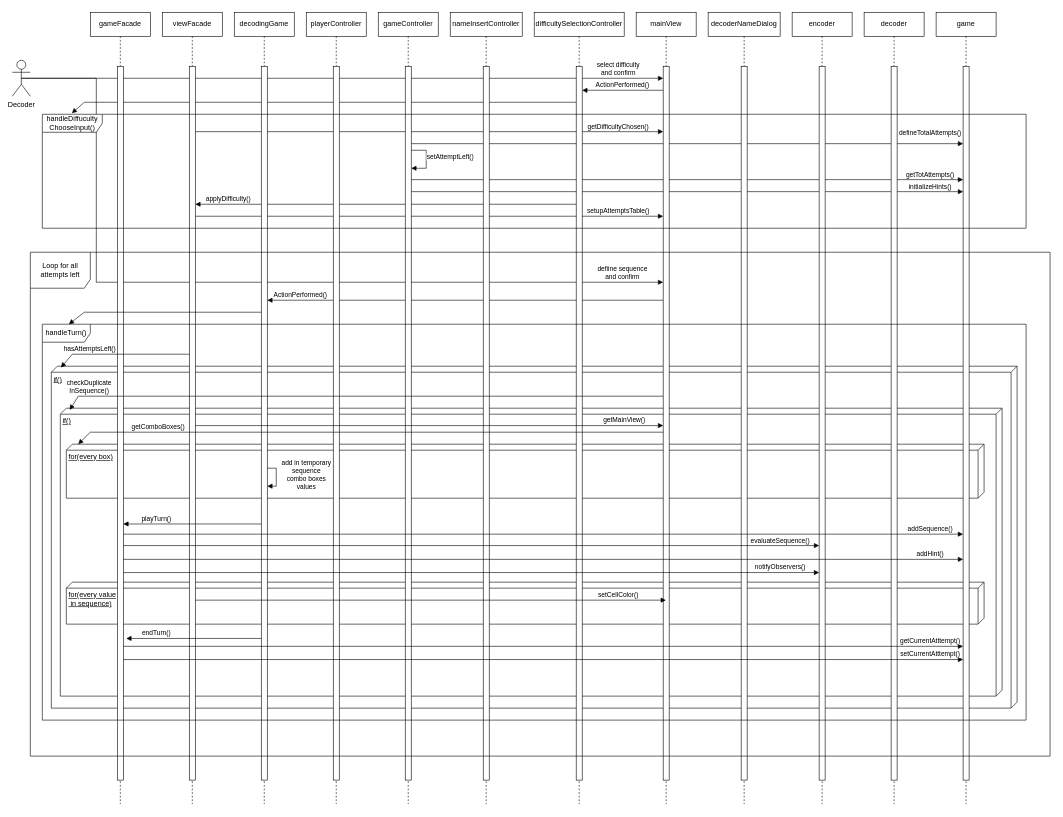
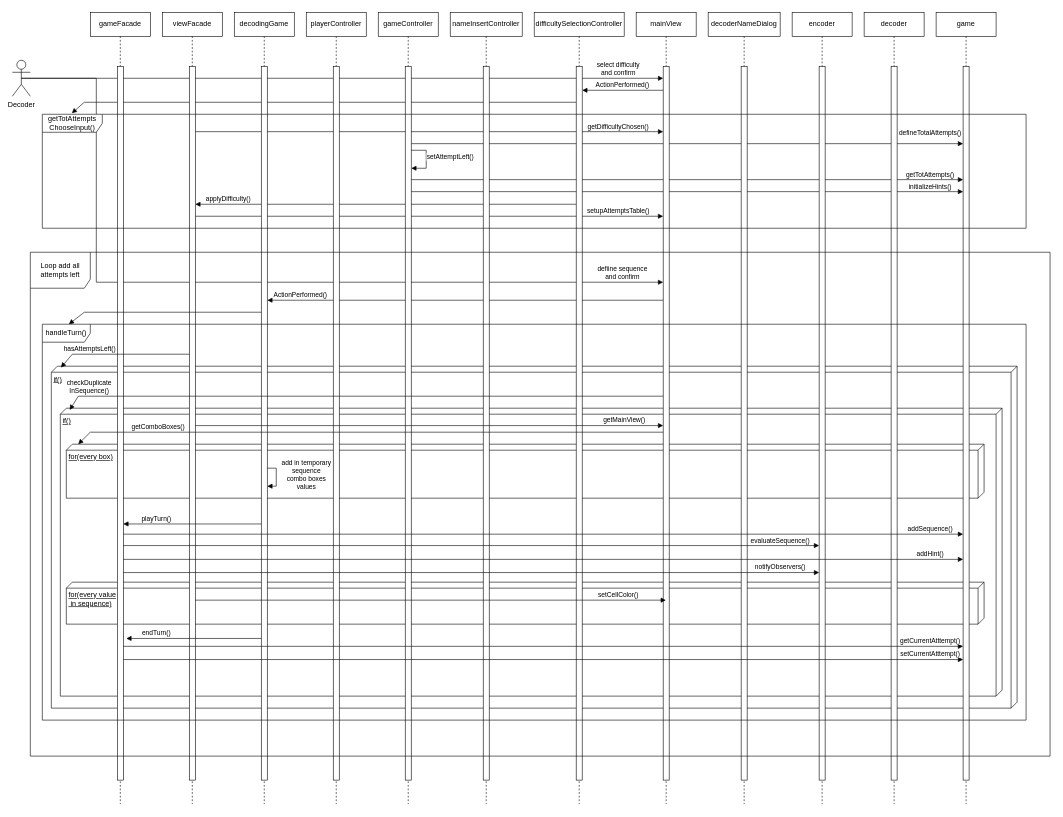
  <mxCell id="0" />
  <mxCell id="1" parent="0" />
  <mxCell id="2" value="if()" style="verticalAlign=top;align=left;spacingTop=8;spacingLeft=2;spacingRight=12;shape=cube;size=10;direction=south;fontStyle=4;html=1;whiteSpace=wrap;" parent="1" vertex="1"><mxGeometry x="85" y="610" width="1610" height="570" as="geometry" /></mxCell>
  <mxCell id="3" value="if()" style="verticalAlign=top;align=left;spacingTop=8;spacingLeft=2;spacingRight=12;shape=cube;size=10;direction=south;fontStyle=4;html=1;whiteSpace=wrap;" parent="1" vertex="1"><mxGeometry x="100" y="680" width="1570" height="480" as="geometry" /></mxCell>
  <mxCell id="4" value="for(every value&lt;br&gt;&amp;nbsp;in sequence)" style="verticalAlign=top;align=left;spacingTop=8;spacingLeft=2;spacingRight=12;shape=cube;size=10;direction=south;fontStyle=4;html=1;whiteSpace=wrap;" parent="1" vertex="1"><mxGeometry x="110" y="970" width="1530" height="70" as="geometry" /></mxCell>
  <mxCell id="5" value="for(every box)" style="verticalAlign=top;align=left;spacingTop=8;spacingLeft=2;spacingRight=12;shape=cube;size=10;direction=south;fontStyle=4;html=1;whiteSpace=wrap;" parent="1" vertex="1"><mxGeometry x="110" y="740" width="1530" height="90" as="geometry" /></mxCell>
  <mxCell id="6" value="ActionPerformed()" style="html=1;verticalAlign=bottom;endArrow=block;curved=0;rounded=0;" parent="1" edge="1"><mxGeometry x="0.833" width="80" relative="1" as="geometry"><mxPoint x="1105" y="500" as="sourcePoint" /><mxPoint x="445" y="500" as="targetPoint" /><mxPoint as="offset" /></mxGeometry></mxCell>
  <mxCell id="7" value="" style="html=1;verticalAlign=bottom;endArrow=block;curved=0;rounded=0;entryX=0.03;entryY=-0.009;entryDx=0;entryDy=0;entryPerimeter=0;" parent="1" source="36" target="44" edge="1"><mxGeometry width="80" relative="1" as="geometry"><mxPoint x="710" y="250" as="sourcePoint" /><mxPoint x="116.774" y="170" as="targetPoint" /><Array as="points"><mxPoint x="140" y="170" /></Array></mxGeometry></mxCell>
  <mxCell id="8" value="getTotAttempts()" style="html=1;verticalAlign=bottom;endArrow=block;curved=0;rounded=0;" parent="1" edge="1"><mxGeometry x="0.88" y="-1" width="80" relative="1" as="geometry"><mxPoint x="685" y="299" as="sourcePoint" /><mxPoint x="1605" y="299" as="targetPoint" /><mxPoint as="offset" /></mxGeometry></mxCell>
  <mxCell id="9" value="initializeHints()" style="html=1;verticalAlign=bottom;endArrow=block;curved=0;rounded=0;" parent="1" edge="1"><mxGeometry x="0.88" y="-1" width="80" relative="1" as="geometry"><mxPoint x="685" y="319" as="sourcePoint" /><mxPoint x="1605" y="319" as="targetPoint" /><mxPoint as="offset" /></mxGeometry></mxCell>
  <mxCell id="10" value="applyDifficulty()" style="html=1;verticalAlign=bottom;endArrow=block;curved=0;rounded=0;" parent="1" edge="1"><mxGeometry x="0.827" width="80" relative="1" as="geometry"><mxPoint x="960" y="340" as="sourcePoint" /><mxPoint x="325" y="340" as="targetPoint" /><mxPoint as="offset" /></mxGeometry></mxCell>
  <mxCell id="11" value="setupAttemptsTable()" style="html=1;verticalAlign=bottom;endArrow=block;curved=0;rounded=0;" parent="1" edge="1"><mxGeometry x="0.807" width="80" relative="1" as="geometry"><mxPoint x="325" y="360" as="sourcePoint" /><mxPoint x="1105" y="360" as="targetPoint" /><mxPoint as="offset" /></mxGeometry></mxCell>
  <mxCell id="12" value="defineTotalAttempts()" style="html=1;verticalAlign=bottom;endArrow=block;curved=0;rounded=0;" parent="1" edge="1"><mxGeometry x="0.88" y="9" width="80" relative="1" as="geometry"><mxPoint x="685" y="239" as="sourcePoint" /><mxPoint x="1605" y="239" as="targetPoint" /><mxPoint as="offset" /></mxGeometry></mxCell>
  <mxCell id="13" value="getDifficultyChosen()" style="html=1;verticalAlign=bottom;endArrow=block;curved=0;rounded=0;" parent="1" edge="1"><mxGeometry x="0.808" y="-1" width="80" relative="1" as="geometry"><mxPoint x="325" y="219" as="sourcePoint" /><mxPoint x="1105" y="219" as="targetPoint" /><mxPoint as="offset" /></mxGeometry></mxCell>
  <mxCell id="14" value="select difficulty&lt;br&gt;and confirm" style="html=1;verticalAlign=bottom;endArrow=block;curved=0;rounded=0;exitX=0.5;exitY=0.5;exitDx=0;exitDy=0;exitPerimeter=0;" parent="1" source="16" target="18" edge="1"><mxGeometry x="0.86" width="80" relative="1" as="geometry"><mxPoint x="660" y="320" as="sourcePoint" /><mxPoint x="740" y="320" as="targetPoint" /><mxPoint as="offset" /></mxGeometry></mxCell>
  <mxCell id="15" value="defiine sequence&lt;br&gt;and confirm" style="html=1;verticalAlign=bottom;endArrow=block;curved=0;rounded=0;exitX=0.5;exitY=0.5;exitDx=0;exitDy=0;exitPerimeter=0;" parent="1" source="16" target="18" edge="1"><mxGeometry x="0.903" width="80" relative="1" as="geometry"><mxPoint x="240" y="300" as="sourcePoint" /><mxPoint x="110" y="480" as="targetPoint" /><Array as="points"><mxPoint x="160" y="130" /><mxPoint x="160" y="470" /></Array><mxPoint as="offset" /></mxGeometry></mxCell>
  <mxCell id="16" value="Decoder" style="shape=umlActor;verticalLabelPosition=bottom;verticalAlign=top;html=1;" parent="1" vertex="1"><mxGeometry x="20" y="100" width="30" height="60" as="geometry" /></mxCell>
  <mxCell id="17" value="mainView" style="shape=umlLifeline;perimeter=lifelinePerimeter;whiteSpace=wrap;html=1;container=1;dropTarget=0;collapsible=0;recursiveResize=0;outlineConnect=0;portConstraint=eastwest;newEdgeStyle={&quot;curved&quot;:0,&quot;rounded&quot;:0};" parent="1" vertex="1"><mxGeometry x="1060" y="20" width="100" height="1320" as="geometry" /></mxCell>
  <mxCell id="18" value="" style="html=1;points=[[0,0,0,0,5],[0,1,0,0,-5],[1,0,0,0,5],[1,1,0,0,-5]];perimeter=orthogonalPerimeter;outlineConnect=0;targetShapes=umlLifeline;portConstraint=eastwest;newEdgeStyle={&quot;curved&quot;:0,&quot;rounded&quot;:0};" parent="17" vertex="1"><mxGeometry x="45" y="90" width="10" height="1190" as="geometry" /></mxCell>
  <mxCell id="19" value="decoderNameDialog" style="shape=umlLifeline;perimeter=lifelinePerimeter;whiteSpace=wrap;html=1;container=1;dropTarget=0;collapsible=0;recursiveResize=0;outlineConnect=0;portConstraint=eastwest;newEdgeStyle={&quot;curved&quot;:0,&quot;rounded&quot;:0};" parent="1" vertex="1"><mxGeometry x="1180" y="20" width="120" height="1320" as="geometry" /></mxCell>
  <mxCell id="20" value="" style="html=1;points=[[0,0,0,0,5],[0,1,0,0,-5],[1,0,0,0,5],[1,1,0,0,-5]];perimeter=orthogonalPerimeter;outlineConnect=0;targetShapes=umlLifeline;portConstraint=eastwest;newEdgeStyle={&quot;curved&quot;:0,&quot;rounded&quot;:0};" parent="19" vertex="1"><mxGeometry x="55" y="90" width="10" height="1190" as="geometry" /></mxCell>
  <mxCell id="21" value="decodingGame" style="shape=umlLifeline;perimeter=lifelinePerimeter;whiteSpace=wrap;html=1;container=1;dropTarget=0;collapsible=0;recursiveResize=0;outlineConnect=0;portConstraint=eastwest;newEdgeStyle={&quot;curved&quot;:0,&quot;rounded&quot;:0};" parent="1" vertex="1"><mxGeometry x="390" y="20" width="100" height="1320" as="geometry" /></mxCell>
  <mxCell id="22" value="" style="html=1;points=[[0,0,0,0,5],[0,1,0,0,-5],[1,0,0,0,5],[1,1,0,0,-5]];perimeter=orthogonalPerimeter;outlineConnect=0;targetShapes=umlLifeline;portConstraint=eastwest;newEdgeStyle={&quot;curved&quot;:0,&quot;rounded&quot;:0};" parent="21" vertex="1"><mxGeometry x="45" y="90" width="10" height="1190" as="geometry" /></mxCell>
  <mxCell id="23" value="add in temporary&lt;br&gt;sequence &lt;br&gt;combo boxes&lt;br&gt;values" style="html=1;verticalAlign=bottom;endArrow=block;curved=0;rounded=0;" parent="21" edge="1"><mxGeometry x="0.5" y="51" width="80" relative="1" as="geometry"><mxPoint x="55" y="760" as="sourcePoint" /><mxPoint x="55" y="790" as="targetPoint" /><Array as="points"><mxPoint x="70" y="760" /><mxPoint x="70" y="790" /></Array><mxPoint x="50" y="-41" as="offset" /></mxGeometry></mxCell>
  <mxCell id="24" value="gameFacade" style="shape=umlLifeline;perimeter=lifelinePerimeter;whiteSpace=wrap;html=1;container=1;dropTarget=0;collapsible=0;recursiveResize=0;outlineConnect=0;portConstraint=eastwest;newEdgeStyle={&quot;curved&quot;:0,&quot;rounded&quot;:0};" parent="1" vertex="1"><mxGeometry x="150" y="20" width="100" height="1320" as="geometry" /></mxCell>
  <mxCell id="25" value="" style="html=1;points=[[0,0,0,0,5],[0,1,0,0,-5],[1,0,0,0,5],[1,1,0,0,-5]];perimeter=orthogonalPerimeter;outlineConnect=0;targetShapes=umlLifeline;portConstraint=eastwest;newEdgeStyle={&quot;curved&quot;:0,&quot;rounded&quot;:0};" parent="24" vertex="1"><mxGeometry x="45" y="90" width="10" height="1190" as="geometry" /></mxCell>
  <mxCell id="26" value="viewFacade" style="shape=umlLifeline;perimeter=lifelinePerimeter;whiteSpace=wrap;html=1;container=1;dropTarget=0;collapsible=0;recursiveResize=0;outlineConnect=0;portConstraint=eastwest;newEdgeStyle={&quot;curved&quot;:0,&quot;rounded&quot;:0};" parent="1" vertex="1"><mxGeometry x="270" y="20" width="100" height="1320" as="geometry" /></mxCell>
  <mxCell id="27" value="" style="html=1;points=[[0,0,0,0,5],[0,1,0,0,-5],[1,0,0,0,5],[1,1,0,0,-5]];perimeter=orthogonalPerimeter;outlineConnect=0;targetShapes=umlLifeline;portConstraint=eastwest;newEdgeStyle={&quot;curved&quot;:0,&quot;rounded&quot;:0};" parent="26" vertex="1"><mxGeometry x="45" y="90" width="10" height="1190" as="geometry" /></mxCell>
  <mxCell id="28" value="playerController" style="shape=umlLifeline;perimeter=lifelinePerimeter;whiteSpace=wrap;html=1;container=1;dropTarget=0;collapsible=0;recursiveResize=0;outlineConnect=0;portConstraint=eastwest;newEdgeStyle={&quot;curved&quot;:0,&quot;rounded&quot;:0};" parent="1" vertex="1"><mxGeometry x="510" y="20" width="100" height="1320" as="geometry" /></mxCell>
  <mxCell id="29" value="" style="html=1;points=[[0,0,0,0,5],[0,1,0,0,-5],[1,0,0,0,5],[1,1,0,0,-5]];perimeter=orthogonalPerimeter;outlineConnect=0;targetShapes=umlLifeline;portConstraint=eastwest;newEdgeStyle={&quot;curved&quot;:0,&quot;rounded&quot;:0};" parent="28" vertex="1"><mxGeometry x="45" y="90" width="10" height="1190" as="geometry" /></mxCell>
  <mxCell id="30" value="gameController" style="shape=umlLifeline;perimeter=lifelinePerimeter;whiteSpace=wrap;html=1;container=1;dropTarget=0;collapsible=0;recursiveResize=0;outlineConnect=0;portConstraint=eastwest;newEdgeStyle={&quot;curved&quot;:0,&quot;rounded&quot;:0};" parent="1" vertex="1"><mxGeometry x="630" y="20" width="100" height="1320" as="geometry" /></mxCell>
  <mxCell id="31" value="" style="html=1;points=[[0,0,0,0,5],[0,1,0,0,-5],[1,0,0,0,5],[1,1,0,0,-5]];perimeter=orthogonalPerimeter;outlineConnect=0;targetShapes=umlLifeline;portConstraint=eastwest;newEdgeStyle={&quot;curved&quot;:0,&quot;rounded&quot;:0};" parent="30" vertex="1"><mxGeometry x="45" y="90" width="10" height="1190" as="geometry" /></mxCell>
  <mxCell id="32" value="setAttemptLeft()" style="html=1;verticalAlign=bottom;endArrow=block;curved=0;rounded=0;" parent="30" edge="1"><mxGeometry x="0.125" y="40" width="80" relative="1" as="geometry"><mxPoint x="55" y="230" as="sourcePoint" /><mxPoint x="55" y="260" as="targetPoint" /><Array as="points"><mxPoint x="80" y="230" /><mxPoint x="80" y="260" /></Array><mxPoint as="offset" /></mxGeometry></mxCell>
  <mxCell id="33" value="nameInsertController" style="shape=umlLifeline;perimeter=lifelinePerimeter;whiteSpace=wrap;html=1;container=1;dropTarget=0;collapsible=0;recursiveResize=0;outlineConnect=0;portConstraint=eastwest;newEdgeStyle={&quot;curved&quot;:0,&quot;rounded&quot;:0};" parent="1" vertex="1"><mxGeometry x="750" y="20" width="120" height="1320" as="geometry" /></mxCell>
  <mxCell id="34" value="" style="html=1;points=[[0,0,0,0,5],[0,1,0,0,-5],[1,0,0,0,5],[1,1,0,0,-5]];perimeter=orthogonalPerimeter;outlineConnect=0;targetShapes=umlLifeline;portConstraint=eastwest;newEdgeStyle={&quot;curved&quot;:0,&quot;rounded&quot;:0};" parent="33" vertex="1"><mxGeometry x="55" y="90" width="10" height="1190" as="geometry" /></mxCell>
  <mxCell id="35" value="difficultySelectionController" style="shape=umlLifeline;perimeter=lifelinePerimeter;whiteSpace=wrap;html=1;container=1;dropTarget=0;collapsible=0;recursiveResize=0;outlineConnect=0;portConstraint=eastwest;newEdgeStyle={&quot;curved&quot;:0,&quot;rounded&quot;:0};" parent="1" vertex="1"><mxGeometry x="890" y="20" width="150" height="1320" as="geometry" /></mxCell>
  <mxCell id="36" value="" style="html=1;points=[[0,0,0,0,5],[0,1,0,0,-5],[1,0,0,0,5],[1,1,0,0,-5]];perimeter=orthogonalPerimeter;outlineConnect=0;targetShapes=umlLifeline;portConstraint=eastwest;newEdgeStyle={&quot;curved&quot;:0,&quot;rounded&quot;:0};" parent="35" vertex="1"><mxGeometry x="70" y="90" width="10" height="1190" as="geometry" /></mxCell>
  <mxCell id="37" value="encoder" style="shape=umlLifeline;perimeter=lifelinePerimeter;whiteSpace=wrap;html=1;container=1;dropTarget=0;collapsible=0;recursiveResize=0;outlineConnect=0;portConstraint=eastwest;newEdgeStyle={&quot;curved&quot;:0,&quot;rounded&quot;:0};" parent="1" vertex="1"><mxGeometry x="1320" y="20" width="100" height="1320" as="geometry" /></mxCell>
  <mxCell id="38" value="" style="html=1;points=[[0,0,0,0,5],[0,1,0,0,-5],[1,0,0,0,5],[1,1,0,0,-5]];perimeter=orthogonalPerimeter;outlineConnect=0;targetShapes=umlLifeline;portConstraint=eastwest;newEdgeStyle={&quot;curved&quot;:0,&quot;rounded&quot;:0};" parent="37" vertex="1"><mxGeometry x="45" y="90" width="10" height="1190" as="geometry" /></mxCell>
  <mxCell id="39" value="decoder" style="shape=umlLifeline;perimeter=lifelinePerimeter;whiteSpace=wrap;html=1;container=1;dropTarget=0;collapsible=0;recursiveResize=0;outlineConnect=0;portConstraint=eastwest;newEdgeStyle={&quot;curved&quot;:0,&quot;rounded&quot;:0};" parent="1" vertex="1"><mxGeometry x="1440" y="20" width="100" height="1320" as="geometry" /></mxCell>
  <mxCell id="40" value="" style="html=1;points=[[0,0,0,0,5],[0,1,0,0,-5],[1,0,0,0,5],[1,1,0,0,-5]];perimeter=orthogonalPerimeter;outlineConnect=0;targetShapes=umlLifeline;portConstraint=eastwest;newEdgeStyle={&quot;curved&quot;:0,&quot;rounded&quot;:0};" parent="39" vertex="1"><mxGeometry x="45" y="90" width="10" height="1190" as="geometry" /></mxCell>
  <mxCell id="41" value="game" style="shape=umlLifeline;perimeter=lifelinePerimeter;whiteSpace=wrap;html=1;container=1;dropTarget=0;collapsible=0;recursiveResize=0;outlineConnect=0;portConstraint=eastwest;newEdgeStyle={&quot;curved&quot;:0,&quot;rounded&quot;:0};" parent="1" vertex="1"><mxGeometry x="1560" y="20" width="100" height="1320" as="geometry" /></mxCell>
  <mxCell id="42" value="" style="html=1;points=[[0,0,0,0,5],[0,1,0,0,-5],[1,0,0,0,5],[1,1,0,0,-5]];perimeter=orthogonalPerimeter;outlineConnect=0;targetShapes=umlLifeline;portConstraint=eastwest;newEdgeStyle={&quot;curved&quot;:0,&quot;rounded&quot;:0};" parent="41" vertex="1"><mxGeometry x="45" y="90" width="10" height="1190" as="geometry" /></mxCell>
  <mxCell id="43" value="ActionPerformed()" style="html=1;verticalAlign=bottom;endArrow=block;curved=0;rounded=0;" parent="1" edge="1"><mxGeometry width="80" relative="1" as="geometry"><mxPoint x="1105" y="150" as="sourcePoint" /><mxPoint x="970" y="150" as="targetPoint" /></mxGeometry></mxCell>
- <mxCell id="44" value="handleDiffuculty&lt;br&gt;ChooseInput()" style="shape=umlFrame;whiteSpace=wrap;html=1;pointerEvents=0;width=100;height=30;" parent="1" vertex="1"><mxGeometry x="70" y="190" width="1640" height="190" as="geometry" /></mxCell>
+ <mxCell id="44" value="getTotAttempts&lt;br&gt;ChooseInput()" style="shape=umlFrame;whiteSpace=wrap;html=1;pointerEvents=0;width=100;height=30;" parent="1" vertex="1"><mxGeometry x="70" y="190" width="1640" height="190" as="geometry" /></mxCell>
  <mxCell id="45" value="handleTurn()" style="shape=umlFrame;whiteSpace=wrap;html=1;pointerEvents=0;width=80;height=30;" parent="1" vertex="1"><mxGeometry x="70" y="540" width="1640" height="660" as="geometry" /></mxCell>
  <mxCell id="46" value="" style="html=1;verticalAlign=bottom;endArrow=block;curved=0;rounded=0;entryX=0.027;entryY=0;entryDx=0;entryDy=0;entryPerimeter=0;" parent="1" target="45" edge="1"><mxGeometry width="80" relative="1" as="geometry"><mxPoint x="435" y="520" as="sourcePoint" /><mxPoint x="130" y="520" as="targetPoint" /><Array as="points"><mxPoint x="140" y="520" /></Array></mxGeometry></mxCell>
  <mxCell id="47" value="hasAttemptsLeft()" style="html=1;verticalAlign=bottom;endArrow=block;curved=0;rounded=0;entryX=0.004;entryY=0.99;entryDx=0;entryDy=0;entryPerimeter=0;" parent="1" target="2" edge="1"><mxGeometry x="0.48" width="80" relative="1" as="geometry"><mxPoint x="315" y="590" as="sourcePoint" /><mxPoint x="330" y="530" as="targetPoint" /><Array as="points"><mxPoint x="120" y="590" /></Array><mxPoint as="offset" /></mxGeometry></mxCell>
  <mxCell id="48" value="checkDuplicate&lt;br&gt;InSequence()" style="html=1;verticalAlign=bottom;endArrow=block;curved=0;rounded=0;entryX=0.006;entryY=0.99;entryDx=0;entryDy=0;entryPerimeter=0;" parent="1" target="3" edge="1"><mxGeometry x="0.911" width="80" relative="1" as="geometry"><mxPoint x="1105" y="660" as="sourcePoint" /><mxPoint x="620" y="780" as="targetPoint" /><Array as="points"><mxPoint x="130" y="660" /></Array><mxPoint as="offset" /></mxGeometry></mxCell>
  <mxCell id="49" value="getMainView()" style="html=1;verticalAlign=bottom;endArrow=block;curved=0;rounded=0;" parent="1" edge="1"><mxGeometry x="0.833" width="80" relative="1" as="geometry"><mxPoint x="325" y="709" as="sourcePoint" /><mxPoint x="1105" y="709" as="targetPoint" /><mxPoint as="offset" /></mxGeometry></mxCell>
  <mxCell id="50" value="getComboBoxes()" style="html=1;verticalAlign=bottom;endArrow=block;curved=0;rounded=0;entryX=-0.001;entryY=0.987;entryDx=0;entryDy=0;entryPerimeter=0;" parent="1" source="18" target="5" edge="1"><mxGeometry x="0.712" width="80" relative="1" as="geometry"><mxPoint x="800" y="680" as="sourcePoint" /><mxPoint x="880" y="680" as="targetPoint" /><Array as="points"><mxPoint x="150" y="720" /></Array><mxPoint as="offset" /></mxGeometry></mxCell>
  <mxCell id="51" value="playTurn()" style="html=1;verticalAlign=bottom;endArrow=block;curved=0;rounded=0;" parent="1" edge="1"><mxGeometry x="0.522" width="80" relative="1" as="geometry"><mxPoint x="435" y="873" as="sourcePoint" /><mxPoint x="205" y="873" as="targetPoint" /><mxPoint as="offset" /></mxGeometry></mxCell>
  <mxCell id="52" value="addSequence()" style="html=1;verticalAlign=bottom;endArrow=block;curved=0;rounded=0;" parent="1" edge="1"><mxGeometry x="0.921" width="80" relative="1" as="geometry"><mxPoint x="205" y="890" as="sourcePoint" /><mxPoint x="1605" y="890" as="targetPoint" /><mxPoint as="offset" /></mxGeometry></mxCell>
  <mxCell id="53" value="evaluateSequence()" style="html=1;verticalAlign=bottom;endArrow=block;curved=0;rounded=0;" parent="1" edge="1"><mxGeometry x="0.888" y="-1" width="80" relative="1" as="geometry"><mxPoint x="205" y="909" as="sourcePoint" /><mxPoint x="1365" y="909" as="targetPoint" /><mxPoint as="offset" /></mxGeometry></mxCell>
  <mxCell id="54" value="addHint()" style="html=1;verticalAlign=bottom;endArrow=block;curved=0;rounded=0;" parent="1" edge="1"><mxGeometry x="0.921" width="80" relative="1" as="geometry"><mxPoint x="205" y="932" as="sourcePoint" /><mxPoint x="1605" y="932" as="targetPoint" /><mxPoint as="offset" /></mxGeometry></mxCell>
  <mxCell id="55" value="notifyObservers()" style="html=1;verticalAlign=bottom;endArrow=block;curved=0;rounded=0;" parent="1" target="38" edge="1"><mxGeometry x="0.888" width="80" relative="1" as="geometry"><mxPoint x="205" y="954" as="sourcePoint" /><mxPoint x="1605" y="954" as="targetPoint" /><mxPoint as="offset" /></mxGeometry></mxCell>
  <mxCell id="56" value="setCellColor()" style="html=1;verticalAlign=bottom;endArrow=block;curved=0;rounded=0;" parent="1" edge="1"><mxGeometry x="0.797" width="80" relative="1" as="geometry"><mxPoint x="325" y="1000" as="sourcePoint" /><mxPoint x="1109.5" y="1000" as="targetPoint" /><mxPoint as="offset" /></mxGeometry></mxCell>
  <mxCell id="57" value="endTurn()" style="html=1;verticalAlign=bottom;endArrow=block;curved=0;rounded=0;entryX=1.5;entryY=0.815;entryDx=0;entryDy=0;entryPerimeter=0;" parent="1" edge="1"><mxGeometry x="0.556" width="80" relative="1" as="geometry"><mxPoint x="435" y="1063.85" as="sourcePoint" /><mxPoint x="210" y="1063.85" as="targetPoint" /><mxPoint as="offset" /></mxGeometry></mxCell>
  <mxCell id="58" value="getCurrentAtttempt()" style="html=1;verticalAlign=bottom;endArrow=block;curved=0;rounded=0;" parent="1" edge="1"><mxGeometry x="0.921" width="80" relative="1" as="geometry"><mxPoint x="205" y="1077" as="sourcePoint" /><mxPoint x="1605" y="1077" as="targetPoint" /><mxPoint as="offset" /></mxGeometry></mxCell>
  <mxCell id="59" value="setCurrentAtttempt()" style="html=1;verticalAlign=bottom;endArrow=block;curved=0;rounded=0;" parent="1" edge="1"><mxGeometry x="0.921" width="80" relative="1" as="geometry"><mxPoint x="205" y="1099" as="sourcePoint" /><mxPoint x="1605" y="1099" as="targetPoint" /><mxPoint as="offset" /></mxGeometry></mxCell>
- <mxCell id="60" value="Loop for all attempts left" style="shape=umlFrame;whiteSpace=wrap;html=1;pointerEvents=0;width=100;height=60;" parent="1" vertex="1"><mxGeometry x="50" y="420" width="1700" height="840" as="geometry" /></mxCell>
+ <mxCell id="60" value="Loop add all attempts left" style="shape=umlFrame;whiteSpace=wrap;html=1;pointerEvents=0;width=100;height=60;" parent="1" vertex="1"><mxGeometry x="50" y="420" width="1700" height="840" as="geometry" /></mxCell>
